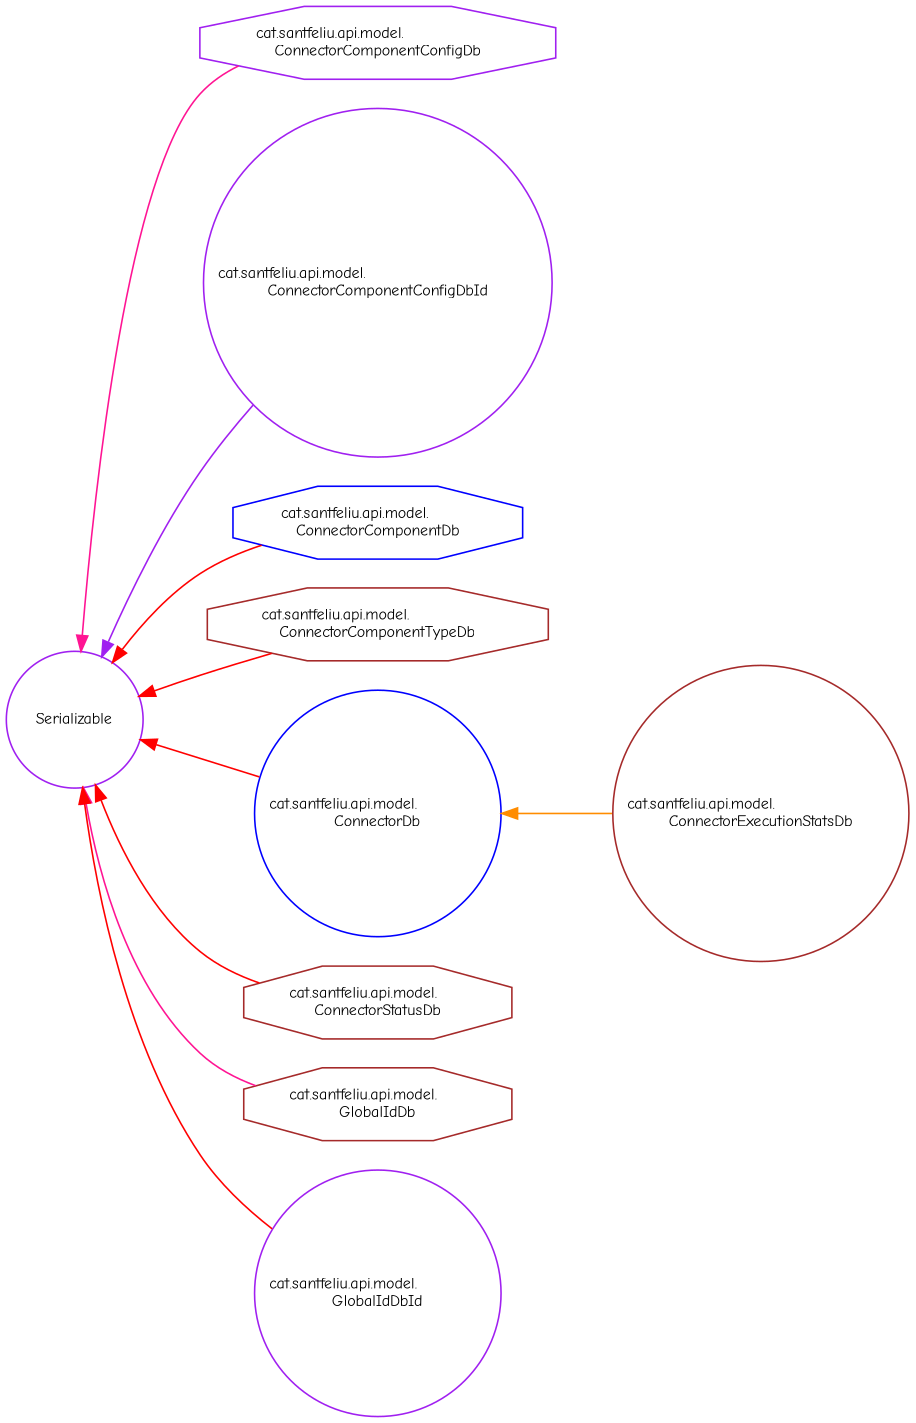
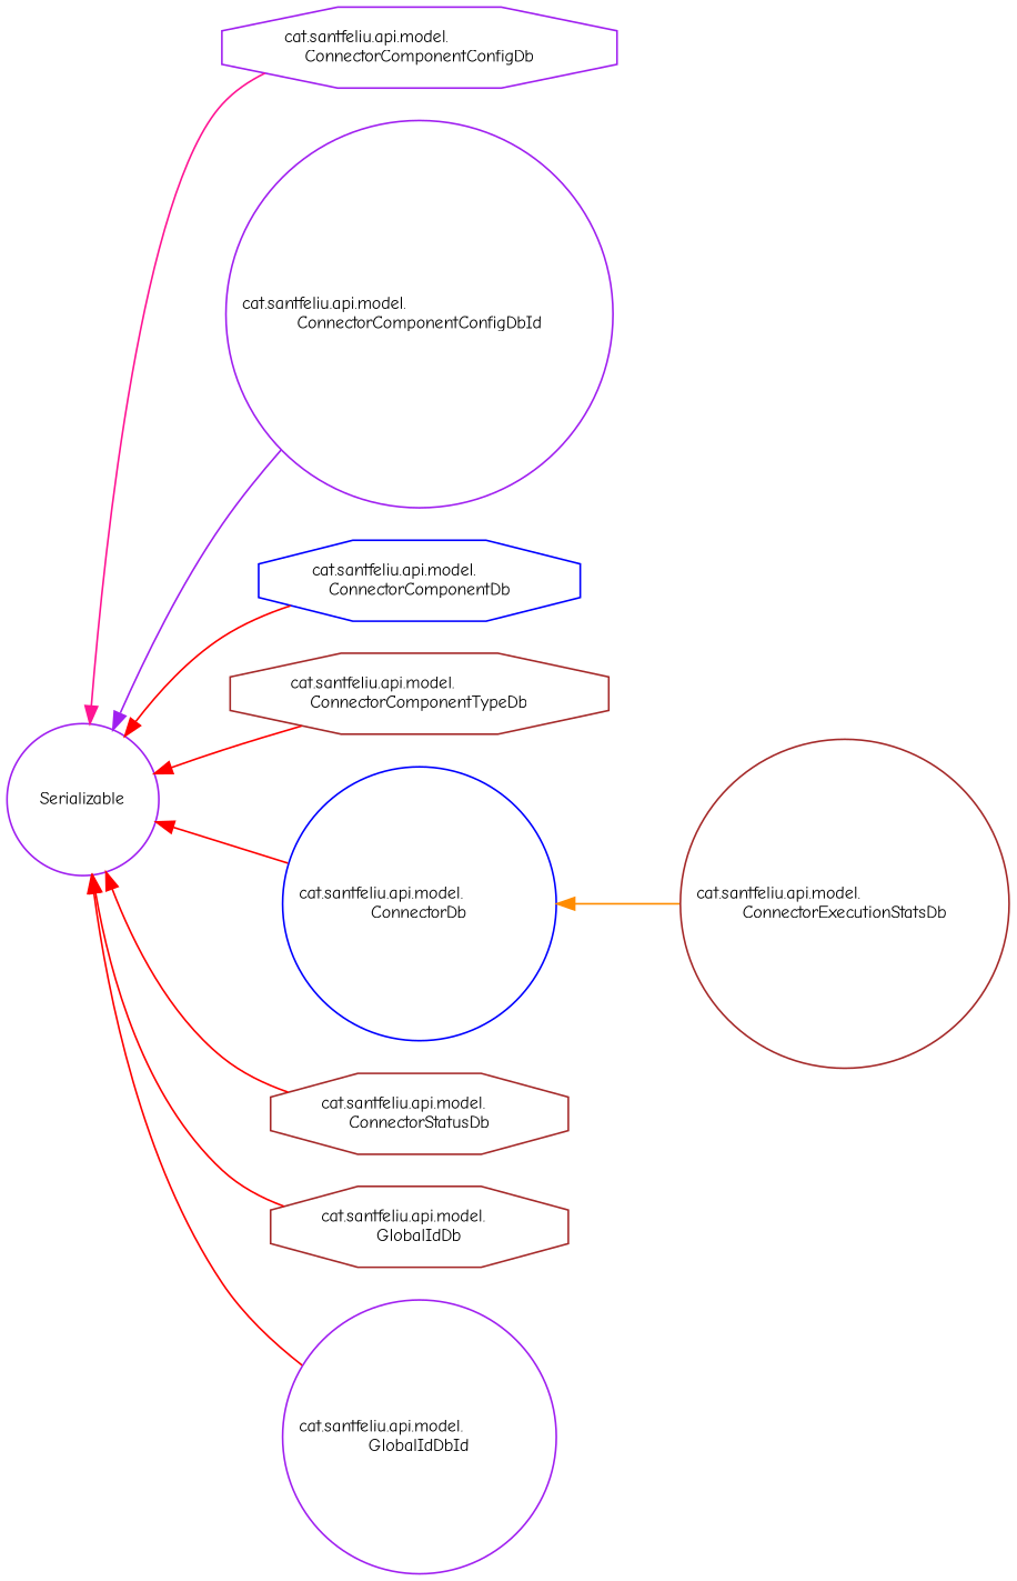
  digraph {
    fontname="Comic Neue"
    rankdir=LR
    node [color=purple fillcolor=white fontname="Comic Neue" fontsize=10 shape=circle style=filled]
    edge [color=red dir=back fontname="Comic Neue" fontsize=10 labelfontname=Helvetica labelfontsize=10 style=solid]
    n1 [height=0.2 label=Serializable width=0.4]
    n2 [height=0.2 label="cat.santfeliu.api.model.\lConnectorComponentConfigDb" shape=octagon width=0.4]
    n3 [height=0.2 label="cat.santfeliu.api.model.\lConnectorComponentConfigDbId" width=0.4]
    n4 [color=blue height=0.2 label="cat.santfeliu.api.model.\lConnectorComponentDb" shape=octagon width=0.4]
    n5 [color=brown height=0.2 label="cat.santfeliu.api.model.\lConnectorComponentTypeDb" shape=octagon width=0.4]
    n6 [color=blue height=0.2 label="cat.santfeliu.api.model.\lConnectorDb" width=0.4]
    n7 [color=brown height=0.2 label="cat.santfeliu.api.model.\lConnectorStatusDb" shape=octagon width=0.4]
    n8 [color=brown height=0.2 label="cat.santfeliu.api.model.\lGlobalIdDb" shape=octagon width=0.4]
    n9 [height=0.2 label="cat.santfeliu.api.model.\lGlobalIdDbId" width=0.4]
    n10 [color=brown height=0.2 label="cat.santfeliu.api.model.\lConnectorExecutionStatsDb" width=0.4]
    n1 -> n2 [color=deeppink]
    n1 -> n3 [color=purple]
    n1 -> n4
    n1 -> n5
    n1 -> n6
    n1 -> n7
-   n1 -> n8 [color=deeppink]
+   n1 -> n8
    n1 -> n9
    n6 -> n10 [color=darkorange]
  }
